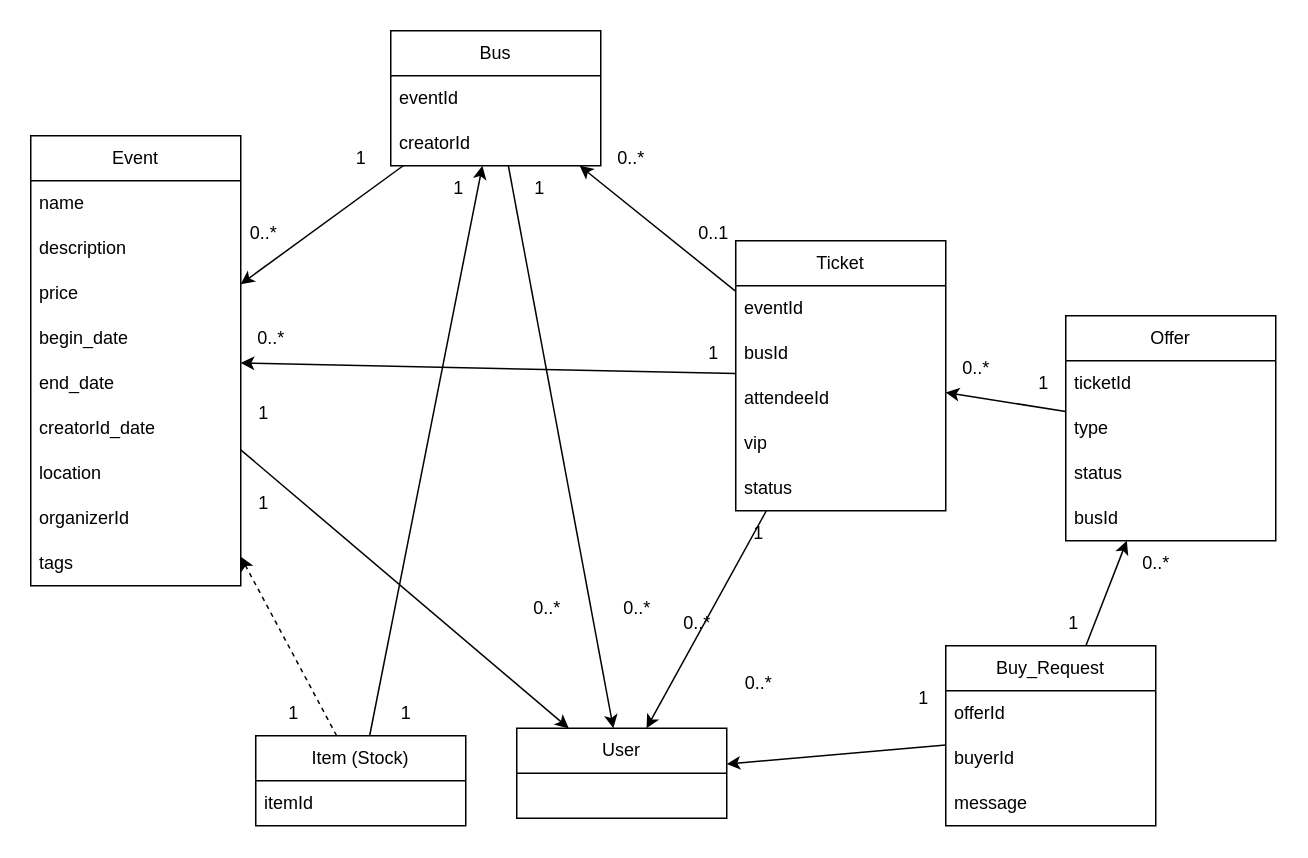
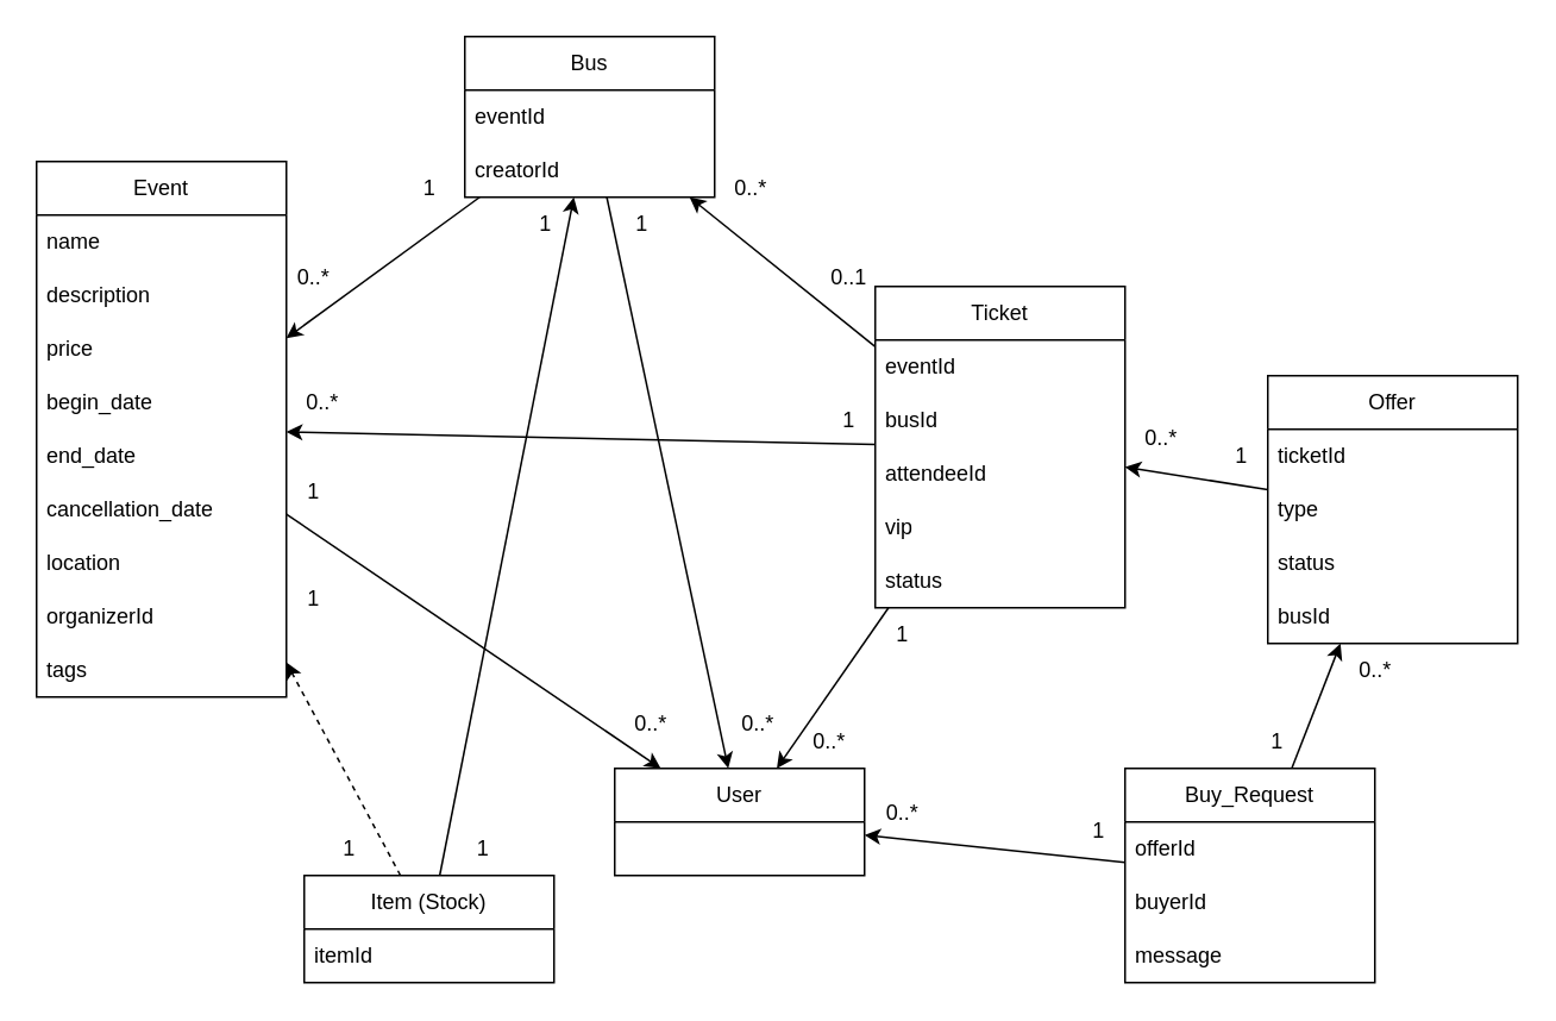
  <mxCell id="0" />
  <mxCell id="1" parent="0" />
  <mxCell id="2" value="Event" style="swimlane;fontStyle=0;childLayout=stackLayout;horizontal=1;startSize=30;horizontalStack=0;resizeParent=1;resizeParentMax=0;resizeLast=0;collapsible=1;marginBottom=0;whiteSpace=wrap;html=1;" vertex="1" parent="1"><mxGeometry x="20" y="90" width="140" height="300" as="geometry"><mxRectangle x="180" y="180" width="60" height="30" as="alternateBounds" /></mxGeometry></mxCell>
  <mxCell id="3" value="name" style="text;strokeColor=none;fillColor=none;align=left;verticalAlign=middle;spacingLeft=4;spacingRight=4;overflow=hidden;points=[[0,0.5],[1,0.5]];portConstraint=eastwest;rotatable=0;whiteSpace=wrap;html=1;" vertex="1" parent="2"><mxGeometry y="30" width="140" height="30" as="geometry" /></mxCell>
  <mxCell id="4" value="description" style="text;strokeColor=none;fillColor=none;align=left;verticalAlign=middle;spacingLeft=4;spacingRight=4;overflow=hidden;points=[[0,0.5],[1,0.5]];portConstraint=eastwest;rotatable=0;whiteSpace=wrap;html=1;" vertex="1" parent="2"><mxGeometry y="60" width="140" height="30" as="geometry" /></mxCell>
  <mxCell id="5" value="price" style="text;strokeColor=none;fillColor=none;align=left;verticalAlign=middle;spacingLeft=4;spacingRight=4;overflow=hidden;points=[[0,0.5],[1,0.5]];portConstraint=eastwest;rotatable=0;whiteSpace=wrap;html=1;" vertex="1" parent="2"><mxGeometry y="90" width="140" height="30" as="geometry" /></mxCell>
  <mxCell id="6" value="begin_date" style="text;strokeColor=none;fillColor=none;align=left;verticalAlign=middle;spacingLeft=4;spacingRight=4;overflow=hidden;points=[[0,0.5],[1,0.5]];portConstraint=eastwest;rotatable=0;whiteSpace=wrap;html=1;" vertex="1" parent="2"><mxGeometry y="120" width="140" height="30" as="geometry" /></mxCell>
  <mxCell id="7" value="end_date" style="text;strokeColor=none;fillColor=none;align=left;verticalAlign=middle;spacingLeft=4;spacingRight=4;overflow=hidden;points=[[0,0.5],[1,0.5]];portConstraint=eastwest;rotatable=0;whiteSpace=wrap;html=1;" vertex="1" parent="2"><mxGeometry y="150" width="140" height="30" as="geometry" /></mxCell>
- <mxCell id="8" value="creatorId_date" style="text;strokeColor=none;fillColor=none;align=left;verticalAlign=middle;spacingLeft=4;spacingRight=4;overflow=hidden;points=[[0,0.5],[1,0.5]];portConstraint=eastwest;rotatable=0;whiteSpace=wrap;html=1;" vertex="1" parent="2"><mxGeometry y="180" width="140" height="30" as="geometry" /></mxCell>
+ <mxCell id="8" value="cancellation_date" style="text;strokeColor=none;fillColor=none;align=left;verticalAlign=middle;spacingLeft=4;spacingRight=4;overflow=hidden;points=[[0,0.5],[1,0.5]];portConstraint=eastwest;rotatable=0;whiteSpace=wrap;html=1;" vertex="1" parent="2"><mxGeometry y="180" width="140" height="30" as="geometry" /></mxCell>
  <mxCell id="9" value="location" style="text;strokeColor=none;fillColor=none;align=left;verticalAlign=middle;spacingLeft=4;spacingRight=4;overflow=hidden;points=[[0,0.5],[1,0.5]];portConstraint=eastwest;rotatable=0;whiteSpace=wrap;html=1;" vertex="1" parent="2"><mxGeometry y="210" width="140" height="30" as="geometry" /></mxCell>
  <mxCell id="10" value="organizerId" style="text;strokeColor=none;fillColor=none;align=left;verticalAlign=middle;spacingLeft=4;spacingRight=4;overflow=hidden;points=[[0,0.5],[1,0.5]];portConstraint=eastwest;rotatable=0;whiteSpace=wrap;html=1;" vertex="1" parent="2"><mxGeometry y="240" width="140" height="30" as="geometry" /></mxCell>
  <mxCell id="11" value="tags" style="text;strokeColor=none;fillColor=none;align=left;verticalAlign=middle;spacingLeft=4;spacingRight=4;overflow=hidden;points=[[0,0.5],[1,0.5]];portConstraint=eastwest;rotatable=0;whiteSpace=wrap;html=1;" vertex="1" parent="2"><mxGeometry y="270" width="140" height="30" as="geometry" /></mxCell>
  <mxCell id="12" value="Bus" style="swimlane;fontStyle=0;childLayout=stackLayout;horizontal=1;startSize=30;horizontalStack=0;resizeParent=1;resizeParentMax=0;resizeLast=0;collapsible=1;marginBottom=0;whiteSpace=wrap;html=1;" vertex="1" parent="1"><mxGeometry x="260" y="20" width="140" height="90" as="geometry"><mxRectangle x="180" y="180" width="60" height="30" as="alternateBounds" /></mxGeometry></mxCell>
  <mxCell id="13" value="eventId" style="text;strokeColor=none;fillColor=none;align=left;verticalAlign=middle;spacingLeft=4;spacingRight=4;overflow=hidden;points=[[0,0.5],[1,0.5]];portConstraint=eastwest;rotatable=0;whiteSpace=wrap;html=1;" vertex="1" parent="12"><mxGeometry y="30" width="140" height="30" as="geometry" /></mxCell>
  <mxCell id="14" value="creatorId" style="text;strokeColor=none;fillColor=none;align=left;verticalAlign=middle;spacingLeft=4;spacingRight=4;overflow=hidden;points=[[0,0.5],[1,0.5]];portConstraint=eastwest;rotatable=0;whiteSpace=wrap;html=1;" vertex="1" parent="12"><mxGeometry y="60" width="140" height="30" as="geometry" /></mxCell>
  <mxCell id="15" value="Ticket" style="swimlane;fontStyle=0;childLayout=stackLayout;horizontal=1;startSize=30;horizontalStack=0;resizeParent=1;resizeParentMax=0;resizeLast=0;collapsible=1;marginBottom=0;whiteSpace=wrap;html=1;" vertex="1" parent="1"><mxGeometry x="490" y="160" width="140" height="180" as="geometry"><mxRectangle x="180" y="180" width="60" height="30" as="alternateBounds" /></mxGeometry></mxCell>
  <mxCell id="16" value="eventId" style="text;strokeColor=none;fillColor=none;align=left;verticalAlign=middle;spacingLeft=4;spacingRight=4;overflow=hidden;points=[[0,0.5],[1,0.5]];portConstraint=eastwest;rotatable=0;whiteSpace=wrap;html=1;" vertex="1" parent="15"><mxGeometry y="30" width="140" height="30" as="geometry" /></mxCell>
  <mxCell id="17" value="busId" style="text;strokeColor=none;fillColor=none;align=left;verticalAlign=middle;spacingLeft=4;spacingRight=4;overflow=hidden;points=[[0,0.5],[1,0.5]];portConstraint=eastwest;rotatable=0;whiteSpace=wrap;html=1;" vertex="1" parent="15"><mxGeometry y="60" width="140" height="30" as="geometry" /></mxCell>
  <mxCell id="18" value="attendeeId" style="text;strokeColor=none;fillColor=none;align=left;verticalAlign=middle;spacingLeft=4;spacingRight=4;overflow=hidden;points=[[0,0.5],[1,0.5]];portConstraint=eastwest;rotatable=0;whiteSpace=wrap;html=1;" vertex="1" parent="15"><mxGeometry y="90" width="140" height="30" as="geometry" /></mxCell>
  <mxCell id="19" value="vip" style="text;strokeColor=none;fillColor=none;align=left;verticalAlign=middle;spacingLeft=4;spacingRight=4;overflow=hidden;points=[[0,0.5],[1,0.5]];portConstraint=eastwest;rotatable=0;whiteSpace=wrap;html=1;" vertex="1" parent="15"><mxGeometry y="120" width="140" height="30" as="geometry" /></mxCell>
  <mxCell id="20" value="status" style="text;strokeColor=none;fillColor=none;align=left;verticalAlign=middle;spacingLeft=4;spacingRight=4;overflow=hidden;points=[[0,0.5],[1,0.5]];portConstraint=eastwest;rotatable=0;whiteSpace=wrap;html=1;" vertex="1" parent="15"><mxGeometry y="150" width="140" height="30" as="geometry" /></mxCell>
- <mxCell id="21" value="User" style="swimlane;fontStyle=0;childLayout=stackLayout;horizontal=1;startSize=30;horizontalStack=0;resizeParent=1;resizeParentMax=0;resizeLast=0;collapsible=1;marginBottom=0;whiteSpace=wrap;html=1;" vertex="1" parent="1"><mxGeometry x="344" y="485" width="140" height="60" as="geometry"><mxRectangle x="180" y="180" width="60" height="30" as="alternateBounds" /></mxGeometry></mxCell>
+ <mxCell id="21" value="User" style="swimlane;fontStyle=0;childLayout=stackLayout;horizontal=1;startSize=30;horizontalStack=0;resizeParent=1;resizeParentMax=0;resizeLast=0;collapsible=1;marginBottom=0;whiteSpace=wrap;html=1;" vertex="1" parent="1"><mxGeometry x="344" y="430" width="140" height="60" as="geometry"><mxRectangle x="180" y="180" width="60" height="30" as="alternateBounds" /></mxGeometry></mxCell>
  <mxCell id="22" value="Item (Stock)" style="swimlane;fontStyle=0;childLayout=stackLayout;horizontal=1;startSize=30;horizontalStack=0;resizeParent=1;resizeParentMax=0;resizeLast=0;collapsible=1;marginBottom=0;whiteSpace=wrap;html=1;" vertex="1" parent="1"><mxGeometry x="170" y="490" width="140" height="60" as="geometry"><mxRectangle x="180" y="180" width="60" height="30" as="alternateBounds" /></mxGeometry></mxCell>
  <mxCell id="23" value="itemId" style="text;strokeColor=none;fillColor=none;align=left;verticalAlign=middle;spacingLeft=4;spacingRight=4;overflow=hidden;points=[[0,0.5],[1,0.5]];portConstraint=eastwest;rotatable=0;whiteSpace=wrap;html=1;" vertex="1" parent="22"><mxGeometry y="30" width="140" height="30" as="geometry" /></mxCell>
  <mxCell id="24" value="" style="endArrow=classic;html=1;" edge="1" parent="1" source="12" target="2"><mxGeometry width="50" height="50" relative="1" as="geometry"><mxPoint x="50" y="540" as="sourcePoint" /><mxPoint x="100" y="490" as="targetPoint" /></mxGeometry></mxCell>
  <mxCell id="25" value="" style="endArrow=classic;html=1;" edge="1" parent="1" source="15" target="12"><mxGeometry width="50" height="50" relative="1" as="geometry"><mxPoint x="350" y="340" as="sourcePoint" /><mxPoint x="400" y="290" as="targetPoint" /></mxGeometry></mxCell>
  <mxCell id="26" value="" style="endArrow=classic;html=1;" edge="1" parent="1" source="15" target="2"><mxGeometry width="50" height="50" relative="1" as="geometry"><mxPoint x="350" y="340" as="sourcePoint" /><mxPoint x="400" y="290" as="targetPoint" /></mxGeometry></mxCell>
  <mxCell id="27" value="" style="endArrow=classic;html=1;" edge="1" parent="1" source="2" target="21"><mxGeometry width="50" height="50" relative="1" as="geometry"><mxPoint x="350" y="340" as="sourcePoint" /><mxPoint x="400" y="290" as="targetPoint" /></mxGeometry></mxCell>
  <mxCell id="28" value="" style="endArrow=none;html=1;startArrow=classic;startFill=1;endFill=0;" edge="1" parent="1" source="12" target="22"><mxGeometry width="50" height="50" relative="1" as="geometry"><mxPoint x="350" y="340" as="sourcePoint" /><mxPoint x="400" y="290" as="targetPoint" /></mxGeometry></mxCell>
  <mxCell id="29" value="" style="endArrow=classic;html=1;" edge="1" parent="1" source="15" target="21"><mxGeometry width="50" height="50" relative="1" as="geometry"><mxPoint x="350" y="340" as="sourcePoint" /><mxPoint x="400" y="290" as="targetPoint" /></mxGeometry></mxCell>
  <mxCell id="30" value="" style="endArrow=none;html=1;startArrow=classic;startFill=1;endFill=0;dashed=1;" edge="1" parent="1" source="2" target="22"><mxGeometry width="50" height="50" relative="1" as="geometry"><mxPoint x="350" y="340" as="sourcePoint" /><mxPoint x="400" y="290" as="targetPoint" /></mxGeometry></mxCell>
  <mxCell id="31" value="1" style="text;html=1;align=center;verticalAlign=middle;resizable=0;points=[];autosize=1;strokeColor=none;fillColor=none;" vertex="1" parent="1"><mxGeometry x="460" y="220" width="30" height="30" as="geometry" /></mxCell>
  <mxCell id="32" value="0..1" style="text;html=1;align=center;verticalAlign=middle;resizable=0;points=[];autosize=1;strokeColor=none;fillColor=none;" vertex="1" parent="1"><mxGeometry x="455" y="140" width="40" height="30" as="geometry" /></mxCell>
  <mxCell id="33" value="1" style="text;html=1;align=center;verticalAlign=middle;resizable=0;points=[];autosize=1;strokeColor=none;fillColor=none;" vertex="1" parent="1"><mxGeometry x="160" y="320" width="30" height="30" as="geometry" /></mxCell>
  <mxCell id="34" value="1" style="text;html=1;align=center;verticalAlign=middle;resizable=0;points=[];autosize=1;strokeColor=none;fillColor=none;" vertex="1" parent="1"><mxGeometry x="180" y="460" width="30" height="30" as="geometry" /></mxCell>
  <mxCell id="35" value="1" style="text;html=1;align=center;verticalAlign=middle;resizable=0;points=[];autosize=1;strokeColor=none;fillColor=none;" vertex="1" parent="1"><mxGeometry x="255" y="460" width="30" height="30" as="geometry" /></mxCell>
  <mxCell id="36" value="1" style="text;html=1;align=center;verticalAlign=middle;resizable=0;points=[];autosize=1;strokeColor=none;fillColor=none;" vertex="1" parent="1"><mxGeometry x="290" y="110" width="30" height="30" as="geometry" /></mxCell>
  <mxCell id="37" value="1" style="text;html=1;align=center;verticalAlign=middle;resizable=0;points=[];autosize=1;strokeColor=none;fillColor=none;" vertex="1" parent="1"><mxGeometry x="160" y="260" width="30" height="30" as="geometry" /></mxCell>
  <mxCell id="38" value="1" style="text;html=1;align=center;verticalAlign=middle;resizable=0;points=[];autosize=1;strokeColor=none;fillColor=none;" vertex="1" parent="1"><mxGeometry x="490" y="340" width="30" height="30" as="geometry" /></mxCell>
  <mxCell id="39" value="0..*" style="text;html=1;align=center;verticalAlign=middle;resizable=0;points=[];autosize=1;strokeColor=none;fillColor=none;" vertex="1" parent="1"><mxGeometry x="155" y="140" width="40" height="30" as="geometry" /></mxCell>
  <mxCell id="40" value="1" style="text;html=1;align=center;verticalAlign=middle;resizable=0;points=[];autosize=1;strokeColor=none;fillColor=none;" vertex="1" parent="1"><mxGeometry x="225" y="90" width="30" height="30" as="geometry" /></mxCell>
  <mxCell id="41" value="0..*" style="text;html=1;align=center;verticalAlign=middle;resizable=0;points=[];autosize=1;strokeColor=none;fillColor=none;" vertex="1" parent="1"><mxGeometry x="160" y="210" width="40" height="30" as="geometry" /></mxCell>
  <mxCell id="42" value="0..*" style="text;html=1;align=center;verticalAlign=middle;resizable=0;points=[];autosize=1;strokeColor=none;fillColor=none;" vertex="1" parent="1"><mxGeometry x="344" y="390" width="40" height="30" as="geometry" /></mxCell>
  <mxCell id="43" value="0..*" style="text;html=1;align=center;verticalAlign=middle;resizable=0;points=[];autosize=1;strokeColor=none;fillColor=none;" vertex="1" parent="1"><mxGeometry x="444" y="400" width="40" height="30" as="geometry" /></mxCell>
  <mxCell id="44" value="" style="endArrow=classic;html=1;" edge="1" parent="1" source="12" target="21"><mxGeometry width="50" height="50" relative="1" as="geometry"><mxPoint x="350" y="340" as="sourcePoint" /><mxPoint x="400" y="290" as="targetPoint" /></mxGeometry></mxCell>
  <mxCell id="45" value="1" style="text;html=1;align=center;verticalAlign=middle;resizable=0;points=[];autosize=1;strokeColor=none;fillColor=none;" vertex="1" parent="1"><mxGeometry x="344" y="110" width="30" height="30" as="geometry" /></mxCell>
  <mxCell id="46" value="0..*" style="text;html=1;align=center;verticalAlign=middle;resizable=0;points=[];autosize=1;strokeColor=none;fillColor=none;" vertex="1" parent="1"><mxGeometry x="404" y="390" width="40" height="30" as="geometry" /></mxCell>
  <mxCell id="47" value="0..*" style="text;html=1;align=center;verticalAlign=middle;resizable=0;points=[];autosize=1;strokeColor=none;fillColor=none;" vertex="1" parent="1"><mxGeometry x="400" y="90" width="40" height="30" as="geometry" /></mxCell>
  <mxCell id="48" value="Offer" style="swimlane;fontStyle=0;childLayout=stackLayout;horizontal=1;startSize=30;horizontalStack=0;resizeParent=1;resizeParentMax=0;resizeLast=0;collapsible=1;marginBottom=0;whiteSpace=wrap;html=1;" vertex="1" parent="1"><mxGeometry x="710" y="210" width="140" height="150" as="geometry"><mxRectangle x="180" y="180" width="60" height="30" as="alternateBounds" /></mxGeometry></mxCell>
  <mxCell id="49" value="ticketId" style="text;strokeColor=none;fillColor=none;align=left;verticalAlign=middle;spacingLeft=4;spacingRight=4;overflow=hidden;points=[[0,0.5],[1,0.5]];portConstraint=eastwest;rotatable=0;whiteSpace=wrap;html=1;" vertex="1" parent="48"><mxGeometry y="30" width="140" height="30" as="geometry" /></mxCell>
  <mxCell id="50" value="type" style="text;strokeColor=none;fillColor=none;align=left;verticalAlign=middle;spacingLeft=4;spacingRight=4;overflow=hidden;points=[[0,0.5],[1,0.5]];portConstraint=eastwest;rotatable=0;whiteSpace=wrap;html=1;" vertex="1" parent="48"><mxGeometry y="60" width="140" height="30" as="geometry" /></mxCell>
  <mxCell id="51" value="status" style="text;strokeColor=none;fillColor=none;align=left;verticalAlign=middle;spacingLeft=4;spacingRight=4;overflow=hidden;points=[[0,0.5],[1,0.5]];portConstraint=eastwest;rotatable=0;whiteSpace=wrap;html=1;" vertex="1" parent="48"><mxGeometry y="90" width="140" height="30" as="geometry" /></mxCell>
  <mxCell id="52" value="busId" style="text;strokeColor=none;fillColor=none;align=left;verticalAlign=middle;spacingLeft=4;spacingRight=4;overflow=hidden;points=[[0,0.5],[1,0.5]];portConstraint=eastwest;rotatable=0;whiteSpace=wrap;html=1;" vertex="1" parent="48"><mxGeometry y="120" width="140" height="30" as="geometry" /></mxCell>
  <mxCell id="53" value="Buy_Request" style="swimlane;fontStyle=0;childLayout=stackLayout;horizontal=1;startSize=30;horizontalStack=0;resizeParent=1;resizeParentMax=0;resizeLast=0;collapsible=1;marginBottom=0;whiteSpace=wrap;html=1;" vertex="1" parent="1"><mxGeometry x="630" y="430" width="140" height="120" as="geometry"><mxRectangle x="180" y="180" width="60" height="30" as="alternateBounds" /></mxGeometry></mxCell>
  <mxCell id="54" value="offerId" style="text;strokeColor=none;fillColor=none;align=left;verticalAlign=middle;spacingLeft=4;spacingRight=4;overflow=hidden;points=[[0,0.5],[1,0.5]];portConstraint=eastwest;rotatable=0;whiteSpace=wrap;html=1;" vertex="1" parent="53"><mxGeometry y="30" width="140" height="30" as="geometry" /></mxCell>
  <mxCell id="55" value="buyerId" style="text;strokeColor=none;fillColor=none;align=left;verticalAlign=middle;spacingLeft=4;spacingRight=4;overflow=hidden;points=[[0,0.5],[1,0.5]];portConstraint=eastwest;rotatable=0;whiteSpace=wrap;html=1;" vertex="1" parent="53"><mxGeometry y="60" width="140" height="30" as="geometry" /></mxCell>
  <mxCell id="56" value="message" style="text;strokeColor=none;fillColor=none;align=left;verticalAlign=middle;spacingLeft=4;spacingRight=4;overflow=hidden;points=[[0,0.5],[1,0.5]];portConstraint=eastwest;rotatable=0;whiteSpace=wrap;html=1;" vertex="1" parent="53"><mxGeometry y="90" width="140" height="30" as="geometry" /></mxCell>
  <mxCell id="57" value="" style="endArrow=classic;html=1;" edge="1" parent="1" source="48" target="15"><mxGeometry width="50" height="50" relative="1" as="geometry"><mxPoint x="580" y="290" as="sourcePoint" /><mxPoint x="630" y="240" as="targetPoint" /></mxGeometry></mxCell>
  <mxCell id="58" value="" style="endArrow=classic;html=1;" edge="1" parent="1" source="53" target="48"><mxGeometry width="50" height="50" relative="1" as="geometry"><mxPoint x="580" y="290" as="sourcePoint" /><mxPoint x="630" y="240" as="targetPoint" /></mxGeometry></mxCell>
  <mxCell id="59" value="" style="endArrow=classic;html=1;" edge="1" parent="1" source="53" target="21"><mxGeometry width="50" height="50" relative="1" as="geometry"><mxPoint x="580" y="290" as="sourcePoint" /><mxPoint x="630" y="240" as="targetPoint" /></mxGeometry></mxCell>
  <mxCell id="60" value="1" style="text;html=1;align=center;verticalAlign=middle;resizable=0;points=[];autosize=1;strokeColor=none;fillColor=none;" vertex="1" parent="1"><mxGeometry x="680" y="240" width="30" height="30" as="geometry" /></mxCell>
  <mxCell id="61" value="1" style="text;html=1;align=center;verticalAlign=middle;resizable=0;points=[];autosize=1;strokeColor=none;fillColor=none;" vertex="1" parent="1"><mxGeometry x="700" y="400" width="30" height="30" as="geometry" /></mxCell>
  <mxCell id="62" value="1" style="text;html=1;align=center;verticalAlign=middle;resizable=0;points=[];autosize=1;strokeColor=none;fillColor=none;" vertex="1" parent="1"><mxGeometry x="600" y="450" width="30" height="30" as="geometry" /></mxCell>
  <mxCell id="63" value="0..*" style="text;html=1;align=center;verticalAlign=middle;resizable=0;points=[];autosize=1;strokeColor=none;fillColor=none;" vertex="1" parent="1"><mxGeometry x="630" y="230" width="40" height="30" as="geometry" /></mxCell>
  <mxCell id="64" value="0..*" style="text;html=1;align=center;verticalAlign=middle;resizable=0;points=[];autosize=1;strokeColor=none;fillColor=none;" vertex="1" parent="1"><mxGeometry x="485" y="440" width="40" height="30" as="geometry" /></mxCell>
  <mxCell id="65" value="0..*" style="text;html=1;align=center;verticalAlign=middle;resizable=0;points=[];autosize=1;strokeColor=none;fillColor=none;" vertex="1" parent="1"><mxGeometry x="750" y="360" width="40" height="30" as="geometry" /></mxCell>
